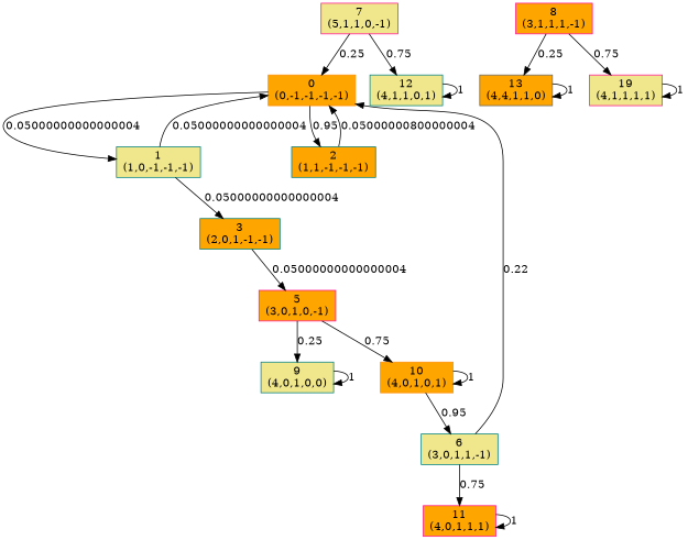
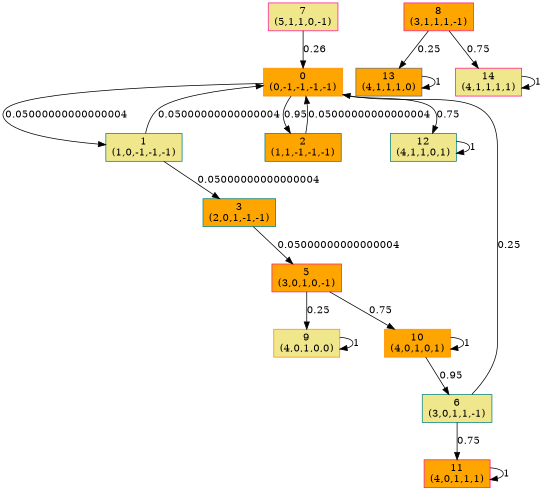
  digraph {
    node [color=teal fillcolor=orange shape=box style=filled]
    n1 [color=darkorange label="0\n(0,-1,-1,-1,-1)"]
    n2 [fillcolor=khaki label="1\n(1,0,-1,-1,-1)"]
    n3 [label="2\n(1,1,-1,-1,-1)"]
    n4 [label="3\n(2,0,1,-1,-1)"]
    n5 [color=deeppink label="5\n(3,0,1,0,-1)"]
-   n6 [fillcolor=khaki label="9\n(4,0,1,0,0)"]
+   n6 [color=darkorange fillcolor=khaki label="9\n(4,0,1,0,0)"]
    n7 [color=darkorange label="10\n(4,0,1,0,1)"]
    n8 [fillcolor=khaki label="6\n(3,0,1,1,-1)"]
    n9 [color=deeppink label="11\n(4,0,1,1,1)"]
    n10 [color=deeppink fillcolor=khaki label="7\n(5,1,1,0,-1)"]
    n11 [fillcolor=khaki label="12\n(4,1,1,0,1)"]
    n12 [color=deeppink label="8\n(3,1,1,1,-1)"]
-   n13 [color=gray40 label="13\n(4,4,1,1,0)"]
-   n14 [color=deeppink fillcolor=khaki label="19\n(4,1,1,1,1)"]
+   n13 [color=gray40 label="13\n(4,1,1,1,0)"]
+   n14 [color=deeppink fillcolor=khaki label="14\n(4,1,1,1,1)"]
    n1 -> n2 [label=0.05000000000000004]
    n1 -> n3 [label=0.95]
    n2 -> n1 [label=0.05000000000000004]
    n2 -> n4 [label=0.05000000000000004]
-   n3 -> n1 [label=0.05000000800000004]
+   n3 -> n1 [label=0.05000000000000004]
    n4 -> n5 [label=0.05000000000000004]
    n5 -> n6 [label=0.25]
    n5 -> n7 [label=0.75]
    n6 -> n6 [label=1]
    n7 -> n7 [label=1]
    n7 -> n8 [label=0.95]
-   n8 -> n1 [label=0.22]
+   n8 -> n1 [label=0.25]
    n8 -> n9 [label=0.75]
    n9 -> n9 [label=1]
-   n10 -> n1 [label=0.25]
-   n10 -> n11 [label=0.75]
+   n10 -> n1 [label=0.26]
+   n1 -> n11 [label=0.75]
    n11 -> n11 [label=1]
    n12 -> n13 [label=0.25]
    n12 -> n14 [label=0.75]
    n13 -> n13 [label=1]
    n14 -> n14 [label=1]
  }
